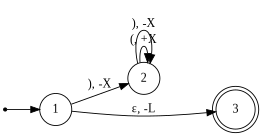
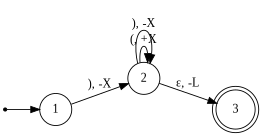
  digraph {
    fontname="Liberation Serif"
    rankdir=LR
    node [fontname="Liberation Serif" shape=circle]
    edge [fontname="Liberation Serif"]
    n1 [label=1]
    n2 [label=2]
    n3 [label=3 shape=doublecircle]
    Start [shape=point]
    n1 -> n2 [label="), -X"]
    n2 -> n2 [label="(, +X"]
    n2 -> n2 [label="), -X"]
-   n1 -> n3 [label="ε, -L"]
+   n2 -> n3 [label="ε, -L"]
    Start -> n1 [arrowhead=normal]
  }
